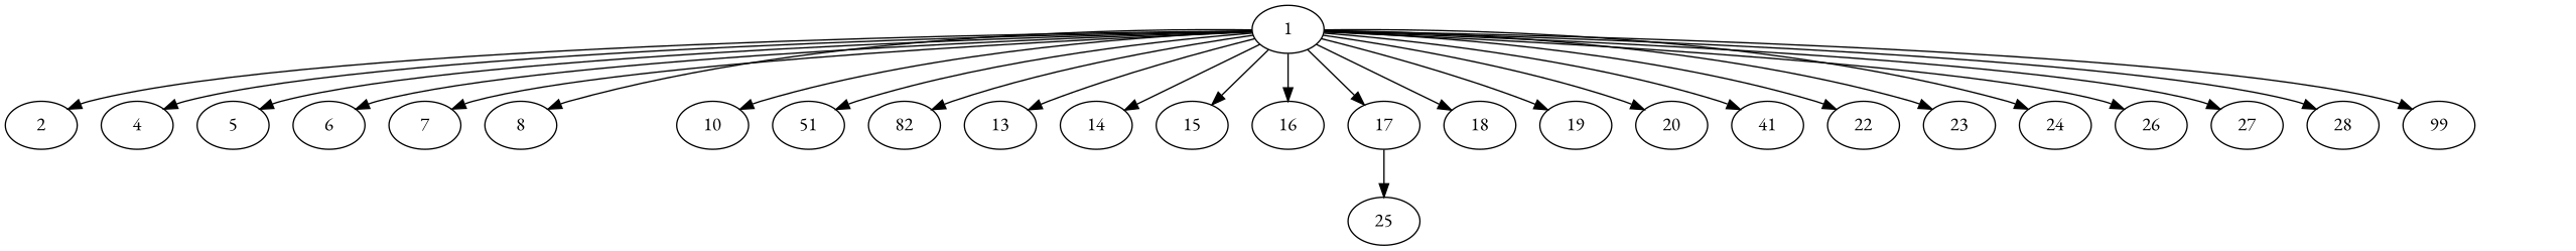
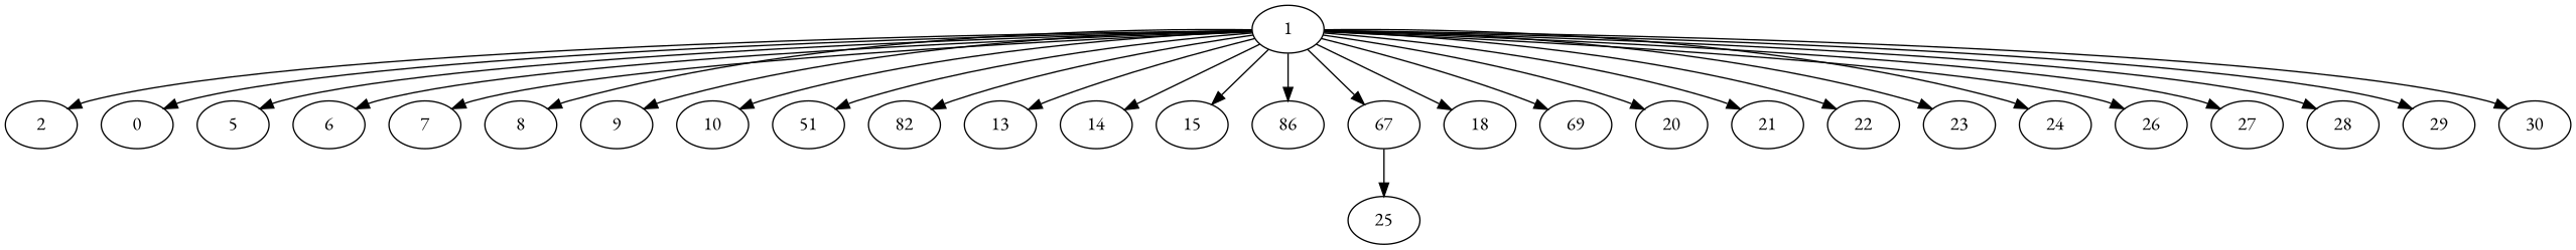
  digraph {
    fontname="EB Garamond"
    node [Weight=9 fontname="EB Garamond"]
    edge [Weight=86 fontname="EB Garamond"]
    1 [Weight=8]
    2 [Weight=8]
-   4 [Weight=4]
+   4 [Weight=4 label=0]
    5
    6
    7 [Weight=2]
    8
+   9 [Weight=3]
    10 [Weight=8]
    n10 [Weight=4 label=51]
    n11 [Weight=7 label=82]
    13 [Weight=2]
    14 [Weight=6]
    15
-   16
-   17 [Weight=4]
+   16 [label=86]
+   17 [Weight=4 label=67]
    18 [Weight=6]
-   19 [Weight=8]
+   19 [Weight=8 label=69]
    20
-   21 [Weight=3 label=41]
+   21 [Weight=3]
    22 [Weight=6]
    23 [Weight=7]
    24
    26 [Weight=7]
    27 [Weight=2]
    28 [Weight=6]
-   29 [Weight=6 label=99]
+   29 [Weight=6]
+   30 [Weight=4]
    25 [Weight=10]
    1 -> 2 [Weight=75]
    1 -> 4
    1 -> 5 [Weight=32]
    1 -> 6 [Weight=21]
    1 -> 7 [Weight=43]
    1 -> 8 [Weight=32]
+   1 -> 9 [Weight=97]
    1 -> 10 [Weight=43]
    1 -> n10 [Weight=32]
    1 -> n11
    1 -> 13 [Weight=43]
    1 -> 14
    1 -> 15
    1 -> 16
    1 -> 17 [Weight=75]
    1 -> 18 [Weight=75]
    1 -> 19 [Weight=32]
    1 -> 20 [Weight=107]
    1 -> 21
    1 -> 22 [Weight=97]
    1 -> 23 [Weight=32]
    1 -> 24 [Weight=43]
    1 -> 26 [Weight=21]
    1 -> 27 [Weight=75]
    1 -> 28 [Weight=107]
    1 -> 29 [Weight=43]
+   1 -> 30 [Weight=97]
    17 -> 25 [Weight=107]
  }
